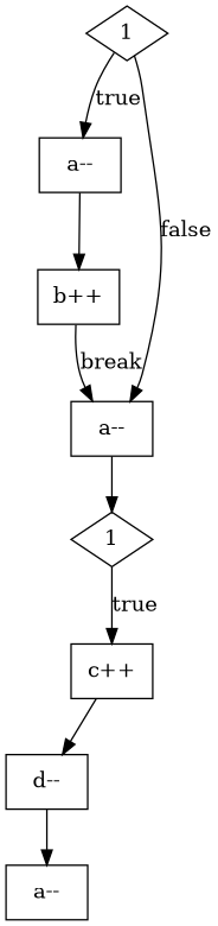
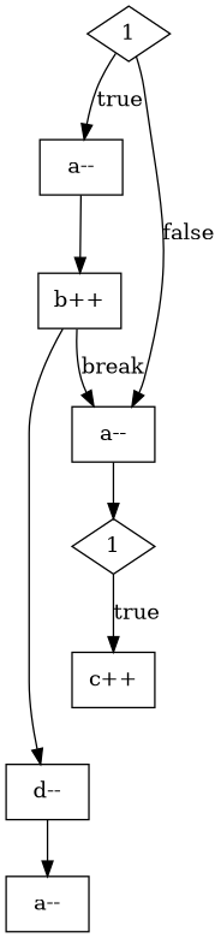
  digraph {
    node [shape=box]
    n1 [label=1 shape=diamond]
    n2 [label="a--"]
    n3 [label="a--"]
    n4 [label="b++"]
    n5 [label=1 shape=diamond]
    n6 [label="c++"]
    n7 [label="d--"]
    n8 [label="a--"]
    n1 -> n2 [label=true]
    n1 -> n3 [label=false]
    n2 -> n4
    n3 -> n5
    n4 -> n3 [label=break]
    n5 -> n6 [label=true]
-   n6 -> n7
+   n4 -> n7
    n7 -> n8
  }
